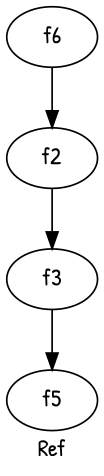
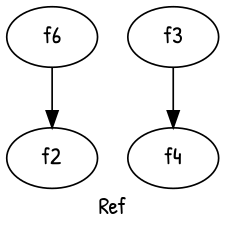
  digraph {
    fontname="Patrick Hand"
    label=Ref
    node [fontname="Patrick Hand"]
    edge [fontname="Patrick Hand"]
    n1 [label=f6]
    n2 [label=f2]
    n3 [label=f3]
-   n4 [label=f5]
+   n4 [label=f4]
    n1 -> n2
-   n2 -> n3
    n3 -> n4
  }
